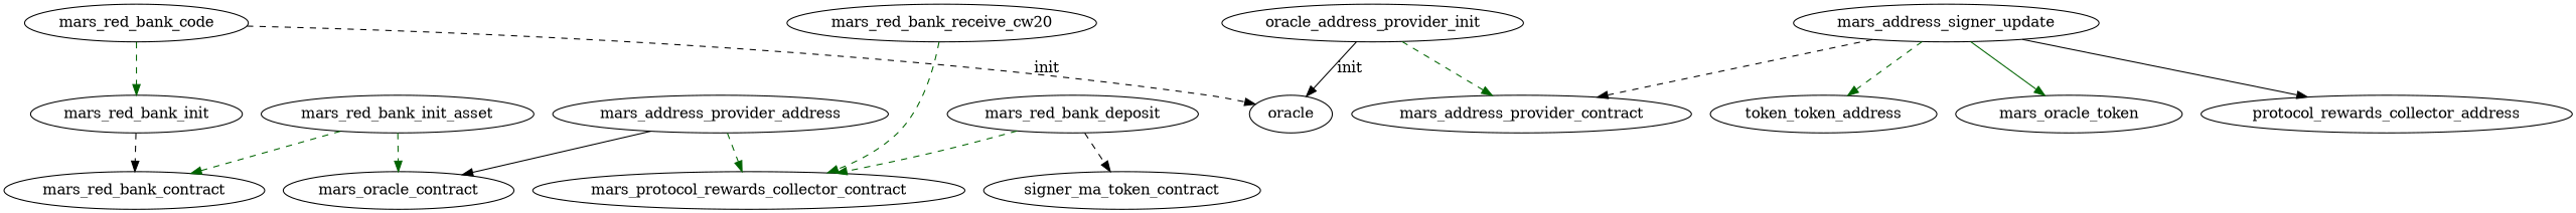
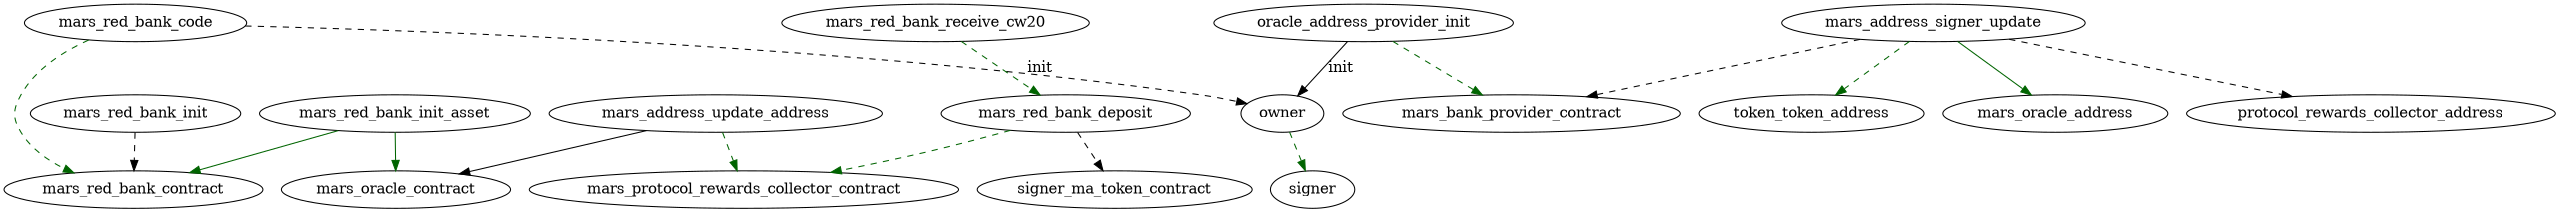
  digraph {
    edge [color=darkgreen style=dashed]
-   owner [label=oracle]
+   owner
+   signer
    mars_red_bank_code
    mars_red_bank_init
    mars_red_bank_contract
    n6 [label=oracle_address_provider_init]
-   mars_address_provider_contract
+   mars_address_provider_contract [label=mars_bank_provider_contract]
    n8 [label=mars_address_signer_update]
    n9 [label=token_token_address]
-   mars_oracle_address [label=mars_oracle_token]
+   mars_oracle_address
    protocol_rewards_collector_address
    n12 [label=signer_ma_token_contract]
    mars_red_bank_deposit
    mars_protocol_rewards_collector_contract
-   mars_address_provider_address
+   mars_address_provider_address [label=mars_address_update_address]
    n16 [label=mars_oracle_contract]
    mars_red_bank_init_asset
    mars_red_bank_receive_cw20
+   owner -> signer
    mars_red_bank_code -> owner [color=black label=init]
-   mars_red_bank_code -> mars_red_bank_init
+   mars_red_bank_code -> mars_red_bank_contract
    mars_red_bank_init -> mars_red_bank_contract [color=black]
    n6 -> owner [color=black label=init style=solid]
    n6 -> mars_address_provider_contract
    n8 -> mars_address_provider_contract [color=black]
    n8 -> n9
    n8 -> mars_oracle_address [style=solid]
-   n8 -> protocol_rewards_collector_address [color=black style=solid]
+   n8 -> protocol_rewards_collector_address [color=black]
    mars_red_bank_deposit -> n12 [color=black]
    mars_red_bank_deposit -> mars_protocol_rewards_collector_contract
    mars_address_provider_address -> mars_protocol_rewards_collector_contract
    mars_address_provider_address -> n16 [color=black style=solid]
-   mars_red_bank_init_asset -> mars_red_bank_contract
-   mars_red_bank_init_asset -> n16
-   mars_red_bank_receive_cw20 -> mars_protocol_rewards_collector_contract
+   mars_red_bank_init_asset -> mars_red_bank_contract [style=solid]
+   mars_red_bank_init_asset -> n16 [style=solid]
+   mars_red_bank_receive_cw20 -> mars_red_bank_deposit
  }
